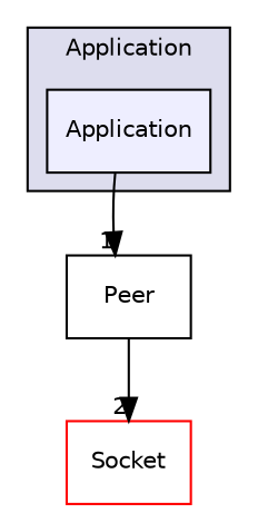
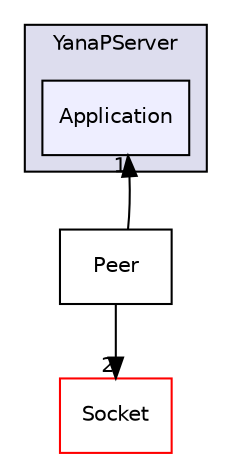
  digraph {
    compound=true
    node [fontname=Helvetica fontsize=10 shape=box style=filled]
    edge [labeldistance=1.5 labelfontname=Helvetica labelfontsize=10]
    n1 [fillcolor="#eeeeff" label=Application pencolor=black]
    n2 [label=Peer style=""]
    n3 [color=red fillcolor=white label=Socket]
    subgraph cluster_1 {
      bgcolor="#ddddee"
      fontname=Helvetica
      fontsize=10
-     label=Application
+     label=YanaPServer
      pencolor=black
      n1
    }
-   n1 -> n2 [headlabel=1]
+   n2 -> n1 [headlabel=1]
    n2 -> n3 [headlabel=2]
  }
